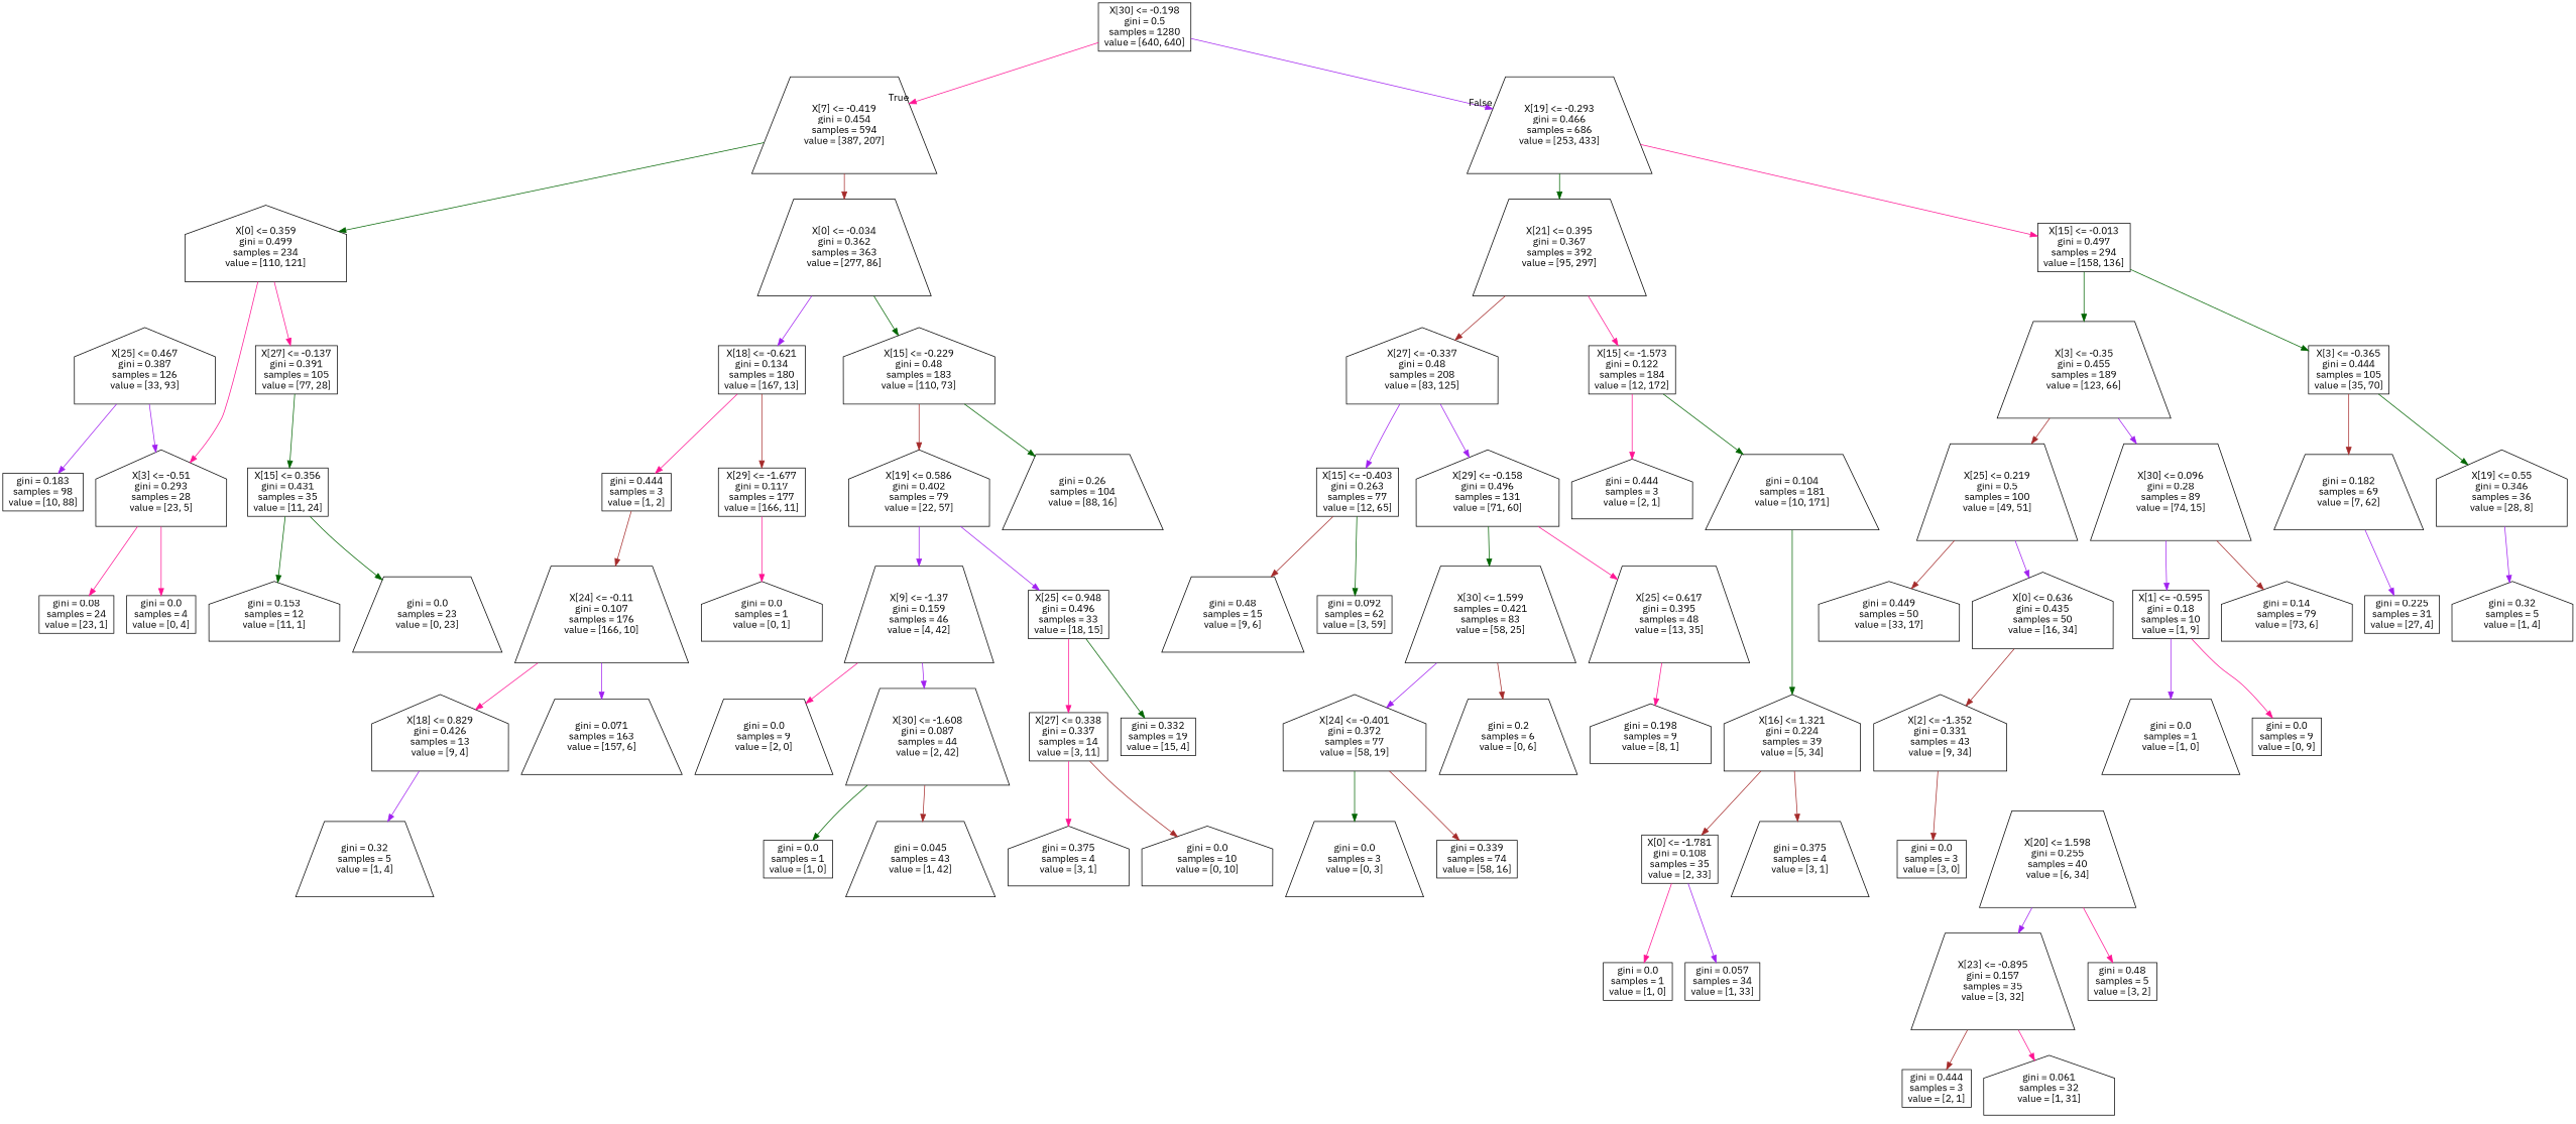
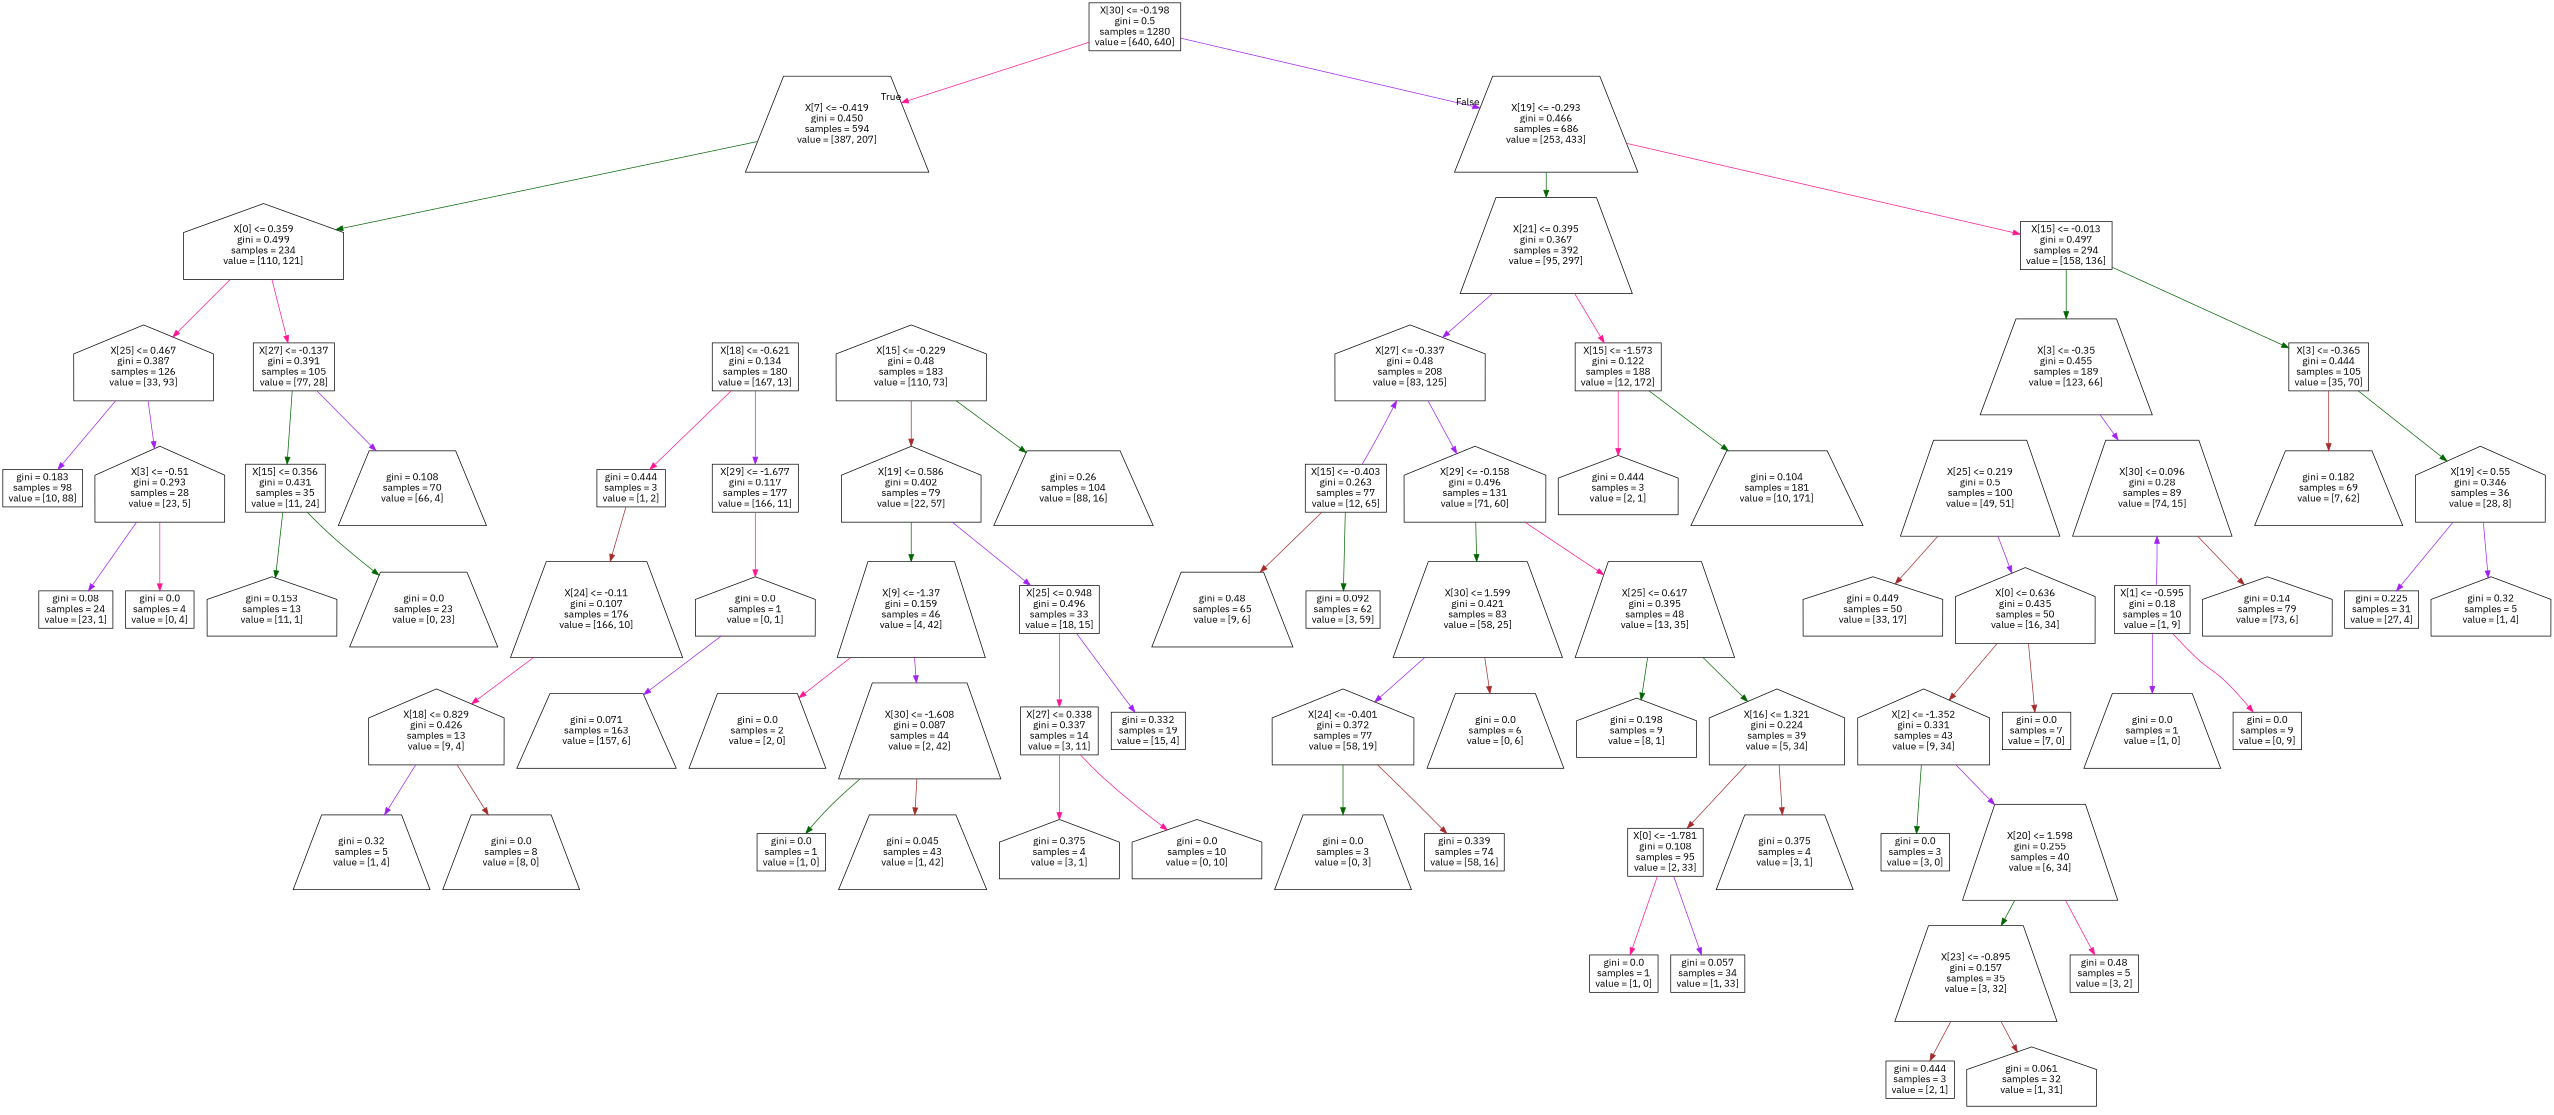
  digraph {
    fontname="IBM Plex Sans"
    node [fontname="IBM Plex Sans" shape=box]
    edge [color=purple fontname="IBM Plex Sans"]
    n1 [label="X[30] <= -0.198\ngini = 0.5\nsamples = 1280\nvalue = [640, 640]"]
-   n2 [label="X[7] <= -0.419\ngini = 0.454\nsamples = 594\nvalue = [387, 207]" shape=trapezium]
+   n2 [label="X[7] <= -0.419\ngini = 0.450\nsamples = 594\nvalue = [387, 207]" shape=trapezium]
    n3 [label="X[19] <= -0.293\ngini = 0.466\nsamples = 686\nvalue = [253, 433]" shape=trapezium]
    n4 [label="X[0] <= 0.359\ngini = 0.499\nsamples = 234\nvalue = [110, 121]" shape=house]
-   n5 [label="X[0] <= -0.034\ngini = 0.362\nsamples = 363\nvalue = [277, 86]" shape=trapezium]
    n6 [label="X[21] <= 0.395\ngini = 0.367\nsamples = 392\nvalue = [95, 297]" shape=trapezium]
    n7 [label="X[15] <= -0.013\ngini = 0.497\nsamples = 294\nvalue = [158, 136]"]
    n8 [label="X[25] <= 0.467\ngini = 0.387\nsamples = 126\nvalue = [33, 93]" shape=house]
    n9 [label="X[27] <= -0.137\ngini = 0.391\nsamples = 105\nvalue = [77, 28]"]
    n10 [label="X[18] <= -0.621\ngini = 0.134\nsamples = 180\nvalue = [167, 13]"]
    n11 [label="X[15] <= -0.229\ngini = 0.48\nsamples = 183\nvalue = [110, 73]" shape=house]
    n12 [label="X[3] <= -0.51\ngini = 0.293\nsamples = 28\nvalue = [23, 5]" shape=house]
    n13 [label="gini = 0.183\nsamples = 98\nvalue = [10, 88]"]
    n14 [label="X[15] <= 0.356\ngini = 0.431\nsamples = 35\nvalue = [11, 24]"]
+   n15 [label="gini = 0.108\nsamples = 70\nvalue = [66, 4]" shape=trapezium]
    n16 [label="gini = 0.08\nsamples = 24\nvalue = [23, 1]"]
    n17 [label="gini = 0.0\nsamples = 4\nvalue = [0, 4]"]
-   n18 [label="gini = 0.153\nsamples = 12\nvalue = [11, 1]" shape=house]
+   n18 [label="gini = 0.153\nsamples = 13\nvalue = [11, 1]" shape=house]
    n19 [label="gini = 0.0\nsamples = 23\nvalue = [0, 23]" shape=trapezium]
    n20 [label="gini = 0.444\nsamples = 3\nvalue = [1, 2]"]
    n21 [label="X[29] <= -1.677\ngini = 0.117\nsamples = 177\nvalue = [166, 11]"]
    n22 [label="X[19] <= 0.586\ngini = 0.402\nsamples = 79\nvalue = [22, 57]" shape=house]
    n23 [label="gini = 0.26\nsamples = 104\nvalue = [88, 16]" shape=trapezium]
    n24 [label="X[24] <= -0.11\ngini = 0.107\nsamples = 176\nvalue = [166, 10]" shape=trapezium]
    n25 [label="gini = 0.0\nsamples = 1\nvalue = [0, 1]" shape=house]
    n26 [label="X[18] <= 0.829\ngini = 0.426\nsamples = 13\nvalue = [9, 4]" shape=house]
    n27 [label="gini = 0.071\nsamples = 163\nvalue = [157, 6]" shape=trapezium]
    n28 [label="gini = 0.32\nsamples = 5\nvalue = [1, 4]" shape=trapezium]
+   n29 [label="gini = 0.0\nsamples = 8\nvalue = [8, 0]" shape=trapezium]
    n30 [label="X[9] <= -1.37\ngini = 0.159\nsamples = 46\nvalue = [4, 42]" shape=trapezium]
    n31 [label="X[25] <= 0.948\ngini = 0.496\nsamples = 33\nvalue = [18, 15]"]
-   n32 [label="gini = 0.0\nsamples = 9\nvalue = [2, 0]" shape=trapezium]
+   n32 [label="gini = 0.0\nsamples = 2\nvalue = [2, 0]" shape=trapezium]
    n33 [label="X[30] <= -1.608\ngini = 0.087\nsamples = 44\nvalue = [2, 42]" shape=trapezium]
    n34 [label="X[27] <= 0.338\ngini = 0.337\nsamples = 14\nvalue = [3, 11]"]
    n35 [label="gini = 0.332\nsamples = 19\nvalue = [15, 4]"]
    n36 [label="gini = 0.0\nsamples = 1\nvalue = [1, 0]"]
    n37 [label="gini = 0.045\nsamples = 43\nvalue = [1, 42]" shape=trapezium]
    n38 [label="gini = 0.375\nsamples = 4\nvalue = [3, 1]" shape=house]
    n39 [label="gini = 0.0\nsamples = 10\nvalue = [0, 10]" shape=house]
    n40 [label="X[27] <= -0.337\ngini = 0.48\nsamples = 208\nvalue = [83, 125]" shape=house]
-   n41 [label="X[15] <= -1.573\ngini = 0.122\nsamples = 184\nvalue = [12, 172]"]
+   n41 [label="X[15] <= -1.573\ngini = 0.122\nsamples = 188\nvalue = [12, 172]"]
    n42 [label="X[3] <= -0.35\ngini = 0.455\nsamples = 189\nvalue = [123, 66]" shape=trapezium]
    n43 [label="X[3] <= -0.365\ngini = 0.444\nsamples = 105\nvalue = [35, 70]"]
    n44 [label="X[15] <= -0.403\ngini = 0.263\nsamples = 77\nvalue = [12, 65]"]
    n45 [label="X[29] <= -0.158\ngini = 0.496\nsamples = 131\nvalue = [71, 60]" shape=house]
    n46 [label="gini = 0.444\nsamples = 3\nvalue = [2, 1]" shape=house]
    n47 [label="gini = 0.104\nsamples = 181\nvalue = [10, 171]" shape=trapezium]
-   n48 [label="gini = 0.48\nsamples = 15\nvalue = [9, 6]" shape=trapezium]
+   n48 [label="gini = 0.48\nsamples = 65\nvalue = [9, 6]" shape=trapezium]
    n49 [label="gini = 0.092\nsamples = 62\nvalue = [3, 59]"]
-   n50 [label="X[30] <= 1.599\nsamples = 0.421\nsamples = 83\nvalue = [58, 25]" shape=trapezium]
+   n50 [label="X[30] <= 1.599\ngini = 0.421\nsamples = 83\nvalue = [58, 25]" shape=trapezium]
    n51 [label="X[25] <= 0.617\ngini = 0.395\nsamples = 48\nvalue = [13, 35]" shape=trapezium]
    n52 [label="X[24] <= -0.401\ngini = 0.372\nsamples = 77\nvalue = [58, 19]" shape=house]
-   n53 [label="gini = 0.2\nsamples = 6\nvalue = [0, 6]" shape=trapezium]
+   n53 [label="gini = 0.0\nsamples = 6\nvalue = [0, 6]" shape=trapezium]
    n54 [label="X[16] <= 1.321\ngini = 0.224\nsamples = 39\nvalue = [5, 34]" shape=house]
    n55 [label="gini = 0.198\nsamples = 9\nvalue = [8, 1]" shape=house]
    n56 [label="gini = 0.0\nsamples = 3\nvalue = [0, 3]" shape=trapezium]
    n57 [label="gini = 0.339\nsamples = 74\nvalue = [58, 16]"]
-   n58 [label="X[0] <= -1.781\ngini = 0.108\nsamples = 35\nvalue = [2, 33]"]
+   n58 [label="X[0] <= -1.781\ngini = 0.108\nsamples = 95\nvalue = [2, 33]"]
    n59 [label="gini = 0.375\nsamples = 4\nvalue = [3, 1]" shape=trapezium]
    n60 [label="gini = 0.0\nsamples = 1\nvalue = [1, 0]"]
    n61 [label="gini = 0.057\nsamples = 34\nvalue = [1, 33]"]
    n62 [label="X[25] <= 0.219\ngini = 0.5\nsamples = 100\nvalue = [49, 51]" shape=trapezium]
    n63 [label="X[30] <= 0.096\ngini = 0.28\nsamples = 89\nvalue = [74, 15]" shape=trapezium]
    n64 [label="X[19] <= 0.55\ngini = 0.346\nsamples = 36\nvalue = [28, 8]" shape=house]
    n65 [label="gini = 0.182\nsamples = 69\nvalue = [7, 62]" shape=trapezium]
    n66 [label="gini = 0.449\nsamples = 50\nvalue = [33, 17]" shape=house]
    n67 [label="X[0] <= 0.636\ngini = 0.435\nsamples = 50\nvalue = [16, 34]" shape=house]
    n68 [label="X[1] <= -0.595\ngini = 0.18\nsamples = 10\nvalue = [1, 9]"]
    n69 [label="gini = 0.14\nsamples = 79\nvalue = [73, 6]" shape=house]
    n70 [label="X[2] <= -1.352\ngini = 0.331\nsamples = 43\nvalue = [9, 34]" shape=house]
+   n71 [label="gini = 0.0\nsamples = 7\nvalue = [7, 0]"]
    n72 [label="gini = 0.0\nsamples = 3\nvalue = [3, 0]"]
    n73 [label="X[20] <= 1.598\ngini = 0.255\nsamples = 40\nvalue = [6, 34]" shape=trapezium]
    n74 [label="X[23] <= -0.895\ngini = 0.157\nsamples = 35\nvalue = [3, 32]" shape=trapezium]
    n75 [label="gini = 0.48\nsamples = 5\nvalue = [3, 2]"]
    n76 [label="gini = 0.444\nsamples = 3\nvalue = [2, 1]"]
    n77 [label="gini = 0.061\nsamples = 32\nvalue = [1, 31]" shape=house]
    n78 [label="gini = 0.0\nsamples = 1\nvalue = [1, 0]" shape=trapezium]
    n79 [label="gini = 0.0\nsamples = 9\nvalue = [0, 9]"]
    n80 [label="gini = 0.225\nsamples = 31\nvalue = [27, 4]"]
    n81 [label="gini = 0.32\nsamples = 5\nvalue = [1, 4]" shape=house]
    n1 -> n2 [color=deeppink headlabel=True labelangle=45 labeldistance=2.5]
    n1 -> n3 [headlabel=False labelangle=-45 labeldistance=2.5]
    n2 -> n4 [color=darkgreen]
-   n2 -> n5 [color=brown]
    n3 -> n6 [color=darkgreen]
    n3 -> n7 [color=deeppink]
-   n4 -> n12 [color=deeppink]
+   n4 -> n8 [color=deeppink]
    n4 -> n9 [color=deeppink]
-   n5 -> n10
-   n5 -> n11 [color=darkgreen]
-   n6 -> n40 [color=brown]
+   n6 -> n40
    n6 -> n41 [color=deeppink]
    n7 -> n42 [color=darkgreen]
    n7 -> n43 [color=darkgreen]
    n8 -> n12
    n8 -> n13
    n9 -> n14 [color=darkgreen]
+   n9 -> n15
    n10 -> n20 [color=deeppink]
-   n10 -> n21 [color=brown]
+   n10 -> n21
    n11 -> n22 [color=brown]
    n11 -> n23 [color=darkgreen]
-   n12 -> n16 [color=deeppink]
+   n12 -> n16
    n12 -> n17 [color=deeppink]
    n14 -> n18 [color=darkgreen]
    n14 -> n19 [color=darkgreen]
    n20 -> n24 [color=brown]
    n21 -> n25 [color=deeppink]
-   n22 -> n30
+   n22 -> n30 [color=darkgreen]
    n22 -> n31
    n24 -> n26 [color=deeppink]
-   n24 -> n27
+   n25 -> n27
    n26 -> n28
+   n26 -> n29 [color=brown]
    n30 -> n32 [color=deeppink]
    n30 -> n33
    n31 -> n34 [color=deeppink]
-   n31 -> n35 [color=darkgreen]
+   n31 -> n35
    n33 -> n36 [color=darkgreen]
    n33 -> n37 [color=brown]
    n34 -> n38 [color=deeppink]
-   n34 -> n39 [color=brown]
-   n40 -> n44
+   n34 -> n39 [color=deeppink]
+   n44 -> n40
    n40 -> n45
    n41 -> n46 [color=deeppink]
    n41 -> n47 [color=darkgreen]
-   n42 -> n62 [color=brown]
    n42 -> n63
    n43 -> n64 [color=darkgreen]
    n43 -> n65 [color=brown]
    n44 -> n48 [color=brown]
    n44 -> n49 [color=darkgreen]
    n45 -> n50 [color=darkgreen]
    n45 -> n51 [color=deeppink]
    n50 -> n52
    n50 -> n53 [color=brown]
-   n47 -> n54 [color=darkgreen]
-   n51 -> n55 [color=deeppink]
+   n51 -> n54 [color=darkgreen]
+   n51 -> n55 [color=darkgreen]
    n52 -> n56 [color=darkgreen]
    n52 -> n57 [color=brown]
    n54 -> n58 [color=brown]
    n54 -> n59 [color=brown]
    n58 -> n60 [color=deeppink]
    n58 -> n61
    n62 -> n66 [color=brown]
    n62 -> n67
-   n63 -> n68
+   n68 -> n63
    n63 -> n69 [color=brown]
-   n65 -> n80
+   n64 -> n80
    n64 -> n81
    n67 -> n70 [color=brown]
+   n67 -> n71 [color=brown]
    n68 -> n78
    n68 -> n79 [color=deeppink]
-   n70 -> n72 [color=brown]
-   n73 -> n74
+   n70 -> n72 [color=darkgreen]
+   n70 -> n73
+   n73 -> n74 [color=darkgreen]
    n73 -> n75 [color=deeppink]
    n74 -> n76 [color=brown]
-   n74 -> n77 [color=deeppink]
+   n74 -> n77 [color=brown]
  }
